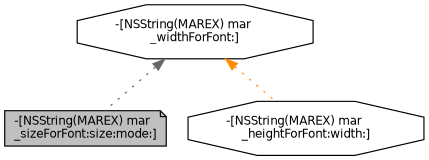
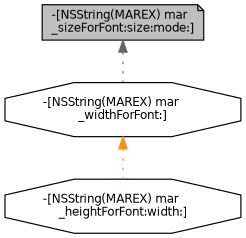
  digraph {
    rankdir=TB
    node [color=black fillcolor=white fontname=Helvetica fontsize=10 shape=octagon style=filled]
    edge [dir=back fontname=Helvetica fontsize=10 labelfontname=Helvetica labelfontsize=10 style=dotted]
    n1 [fillcolor=grey75 fontcolor=black height=0.2 label="-[NSString(MAREX) mar\l_sizeForFont:size:mode:]" shape=note width=0.4]
    n2 [height=0.2 label="-[NSString(MAREX) mar\l_widthForFont:]" width=0.4]
    n3 [height=0.2 label="-[NSString(MAREX) mar\l_heightForFont:width:]" width=0.4]
-   n2 -> n1 [color=gray40]
+   n1 -> n2 [color=gray40]
    n2 -> n3 [color=darkorange]
  }
